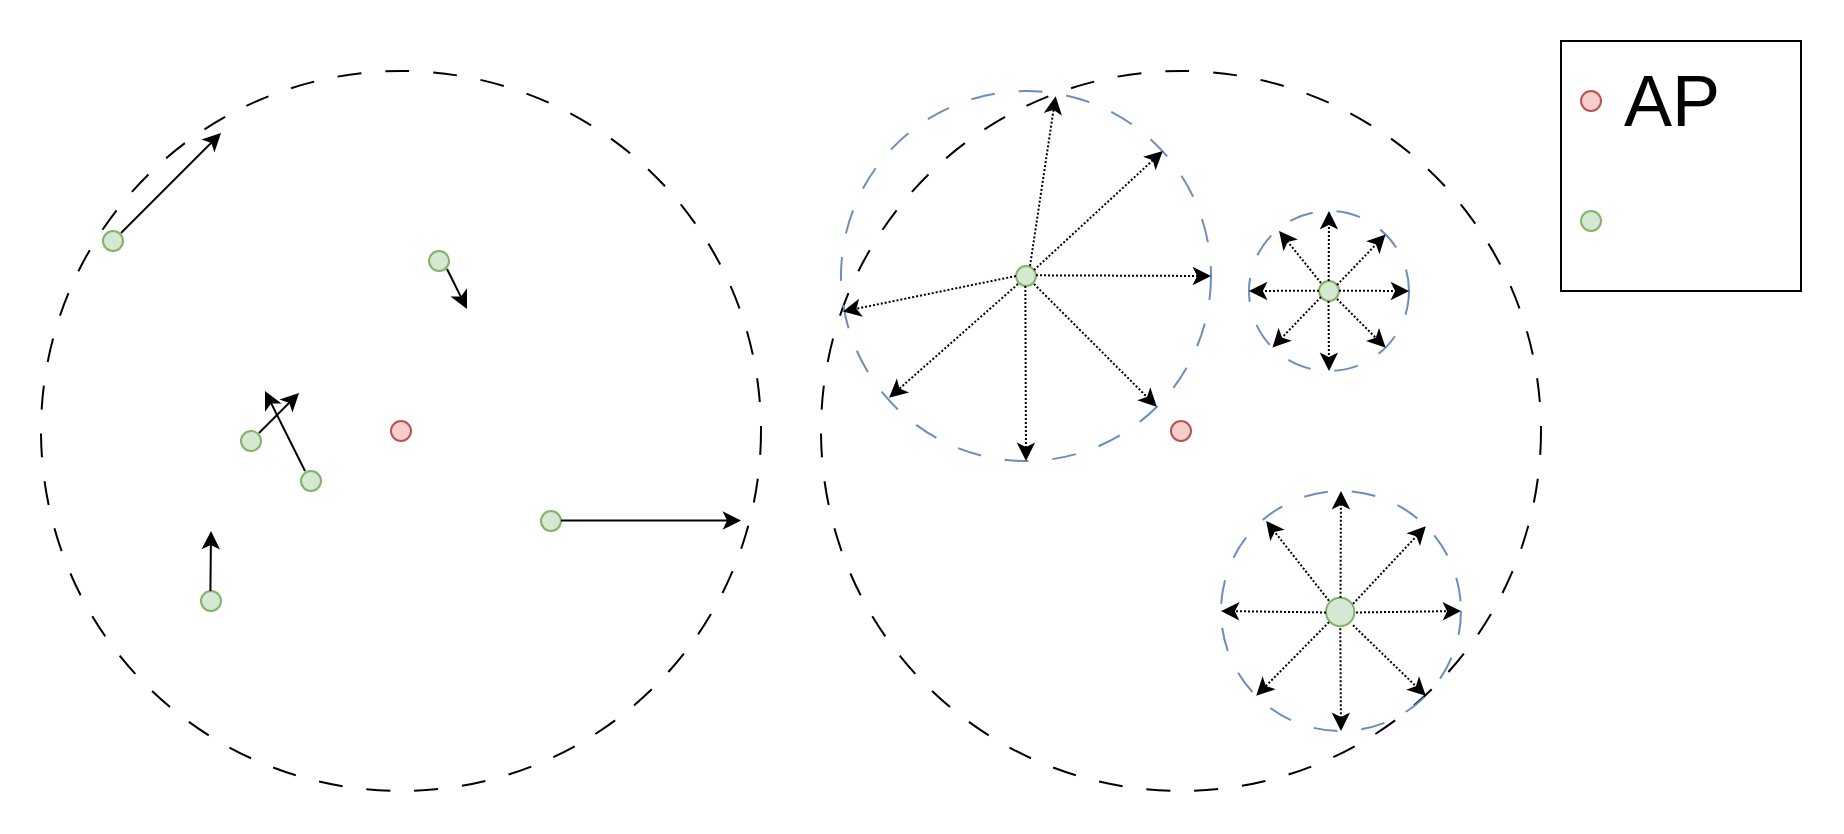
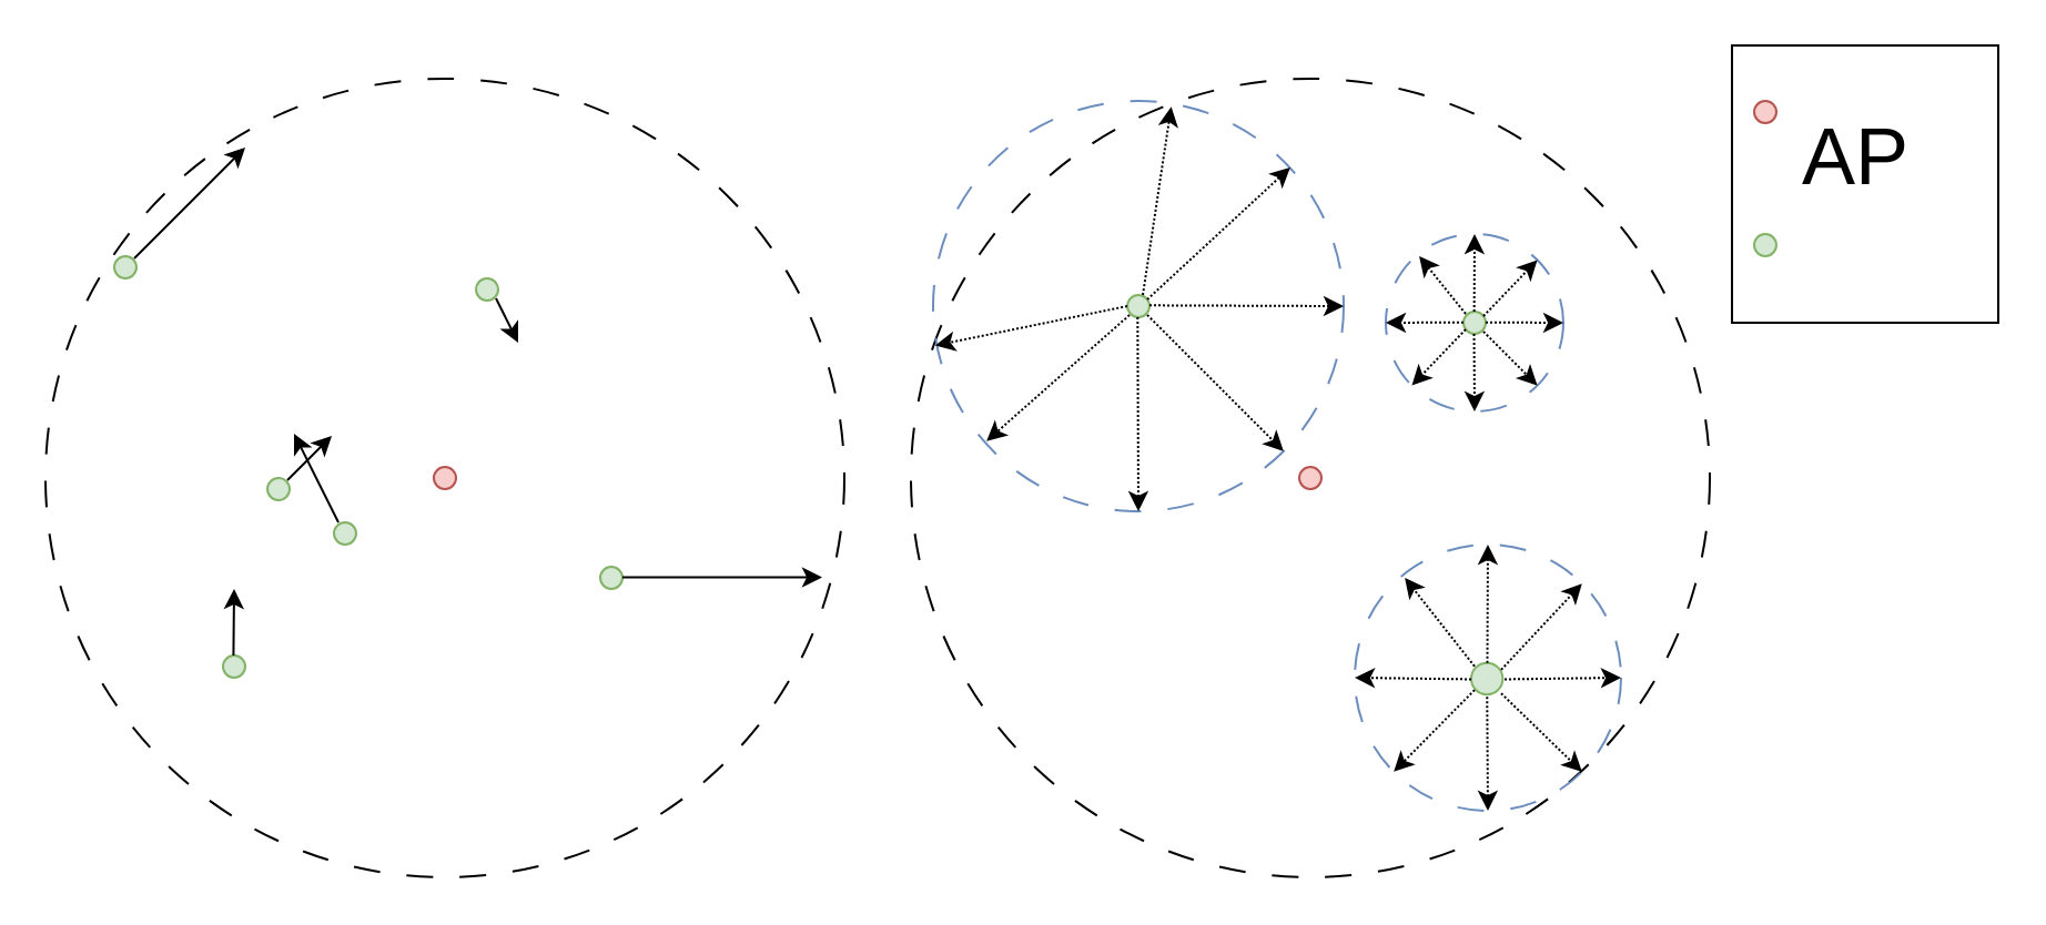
  <mxCell id="0" />
  <mxCell id="1" parent="0" />
  <mxCell id="2" value="" style="ellipse;whiteSpace=wrap;html=1;aspect=fixed;fillColor=none;dashed=1;dashPattern=12 12;movable=1;resizable=1;rotatable=1;deletable=1;editable=1;connectable=1;" parent="1" vertex="1"><mxGeometry x="410" y="35" width="360" height="360" as="geometry" /></mxCell>
  <mxCell id="3" value="" style="ellipse;whiteSpace=wrap;html=1;aspect=fixed;fillColor=#f8cecc;strokeColor=#b85450;" parent="1" vertex="1"><mxGeometry x="585" y="210" width="10" height="10" as="geometry" /></mxCell>
  <mxCell id="4" value="" style="group" parent="1" vertex="1" connectable="0"><mxGeometry x="624" y="105" width="80" height="80" as="geometry" /></mxCell>
  <mxCell id="5" value="" style="ellipse;whiteSpace=wrap;html=1;aspect=fixed;fillColor=#d5e8d4;strokeColor=#82b366;" parent="4" vertex="1"><mxGeometry x="35" y="35" width="10" height="10" as="geometry" /></mxCell>
  <mxCell id="6" value="" style="ellipse;whiteSpace=wrap;html=1;aspect=fixed;fillColor=none;dashed=1;dashPattern=12 12;strokeColor=#6c8ebf;" parent="4" vertex="1"><mxGeometry width="80" height="80" as="geometry" /></mxCell>
  <mxCell id="7" value="" style="endArrow=classic;html=1;rounded=0;entryX=1;entryY=1;entryDx=0;entryDy=0;dashed=1;dashPattern=1 1;" parent="4" target="6" edge="1"><mxGeometry width="50" height="50" relative="1" as="geometry"><mxPoint x="44" y="44" as="sourcePoint" /><mxPoint x="54" y="64" as="targetPoint" /></mxGeometry></mxCell>
  <mxCell id="8" value="" style="endArrow=classic;html=1;rounded=0;entryX=0.5;entryY=1;entryDx=0;entryDy=0;dashed=1;dashPattern=1 1;" parent="4" target="6" edge="1"><mxGeometry width="50" height="50" relative="1" as="geometry"><mxPoint x="39.76" y="45" as="sourcePoint" /><mxPoint x="39.76" y="74.28" as="targetPoint" /></mxGeometry></mxCell>
  <mxCell id="9" value="" style="endArrow=classic;html=1;rounded=0;entryX=1;entryY=0.5;entryDx=0;entryDy=0;dashed=1;dashPattern=1 1;" parent="4" target="6" edge="1"><mxGeometry width="50" height="50" relative="1" as="geometry"><mxPoint x="45" y="39.83" as="sourcePoint" /><mxPoint x="75" y="39.83" as="targetPoint" /></mxGeometry></mxCell>
  <mxCell id="10" value="" style="endArrow=classic;html=1;rounded=0;dashed=1;dashPattern=1 1;" parent="4" target="6" edge="1"><mxGeometry width="50" height="50" relative="1" as="geometry"><mxPoint x="39.83" y="35.0" as="sourcePoint" /><mxPoint x="39.83" y="10.17" as="targetPoint" /></mxGeometry></mxCell>
  <mxCell id="11" value="" style="endArrow=classic;html=1;rounded=0;entryX=0;entryY=0.5;entryDx=0;entryDy=0;dashed=1;dashPattern=1 1;" parent="4" target="6" edge="1"><mxGeometry width="50" height="50" relative="1" as="geometry"><mxPoint x="35" y="39.83" as="sourcePoint" /><mxPoint x="-5" y="39.83" as="targetPoint" /></mxGeometry></mxCell>
  <mxCell id="12" value="" style="endArrow=classic;html=1;rounded=0;entryX=0;entryY=1;entryDx=0;entryDy=0;dashed=1;dashPattern=1 1;" parent="4" target="6" edge="1"><mxGeometry width="50" height="50" relative="1" as="geometry"><mxPoint x="36" y="43" as="sourcePoint" /><mxPoint x="6" y="73.17" as="targetPoint" /></mxGeometry></mxCell>
  <mxCell id="13" value="" style="endArrow=classic;html=1;rounded=0;entryX=1;entryY=0;entryDx=0;entryDy=0;dashed=1;dashPattern=1 1;" parent="4" target="6" edge="1"><mxGeometry width="50" height="50" relative="1" as="geometry"><mxPoint x="44" y="37" as="sourcePoint" /><mxPoint x="74" y="17" as="targetPoint" /></mxGeometry></mxCell>
  <mxCell id="14" value="" style="endArrow=classic;html=1;rounded=0;entryX=0.188;entryY=0.125;entryDx=0;entryDy=0;entryPerimeter=0;dashed=1;dashPattern=1 1;" parent="4" target="6" edge="1"><mxGeometry width="50" height="50" relative="1" as="geometry"><mxPoint x="36" y="36" as="sourcePoint" /><mxPoint x="16" y="11" as="targetPoint" /></mxGeometry></mxCell>
  <mxCell id="15" value="" style="group" parent="1" vertex="1" connectable="0"><mxGeometry x="610" y="245" width="120" height="122" as="geometry" /></mxCell>
  <mxCell id="16" value="" style="ellipse;whiteSpace=wrap;html=1;aspect=fixed;fillColor=#d5e8d4;strokeColor=#82b366;" parent="15" vertex="1"><mxGeometry x="52.5" y="53.375" width="14.186" height="14.186" as="geometry" /></mxCell>
  <mxCell id="17" value="" style="ellipse;whiteSpace=wrap;html=1;aspect=fixed;fillColor=none;dashed=1;dashPattern=12 12;strokeColor=#6c8ebf;" parent="15" vertex="1"><mxGeometry width="120" height="120" as="geometry" /></mxCell>
  <mxCell id="18" value="" style="endArrow=classic;html=1;rounded=0;entryX=1;entryY=1;entryDx=0;entryDy=0;dashed=1;dashPattern=1 1;" parent="15" target="17" edge="1"><mxGeometry width="50" height="50" relative="1" as="geometry"><mxPoint x="66" y="67.1" as="sourcePoint" /><mxPoint x="81" y="97.6" as="targetPoint" /></mxGeometry></mxCell>
  <mxCell id="19" value="" style="endArrow=classic;html=1;rounded=0;entryX=0.5;entryY=1;entryDx=0;entryDy=0;dashed=1;dashPattern=1 1;" parent="15" target="17" edge="1"><mxGeometry width="50" height="50" relative="1" as="geometry"><mxPoint x="59.64" y="68.625" as="sourcePoint" /><mxPoint x="59.64" y="113.277" as="targetPoint" /></mxGeometry></mxCell>
  <mxCell id="20" value="" style="endArrow=classic;html=1;rounded=0;entryX=1;entryY=0.5;entryDx=0;entryDy=0;dashed=1;dashPattern=1 1;" parent="15" target="17" edge="1"><mxGeometry width="50" height="50" relative="1" as="geometry"><mxPoint x="67.5" y="60.741" as="sourcePoint" /><mxPoint x="112.5" y="60.741" as="targetPoint" /></mxGeometry></mxCell>
  <mxCell id="21" value="" style="endArrow=classic;html=1;rounded=0;dashed=1;dashPattern=1 1;entryX=0.5;entryY=0;entryDx=0;entryDy=0;" parent="15" target="17" edge="1"><mxGeometry width="50" height="50" relative="1" as="geometry"><mxPoint x="59.745" y="53.375" as="sourcePoint" /><mxPoint x="59.745" y="15.509" as="targetPoint" /></mxGeometry></mxCell>
  <mxCell id="22" value="" style="endArrow=classic;html=1;rounded=0;entryX=0;entryY=0.5;entryDx=0;entryDy=0;dashed=1;dashPattern=1 1;" parent="15" target="17" edge="1"><mxGeometry width="50" height="50" relative="1" as="geometry"><mxPoint x="52.5" y="60.741" as="sourcePoint" /><mxPoint x="-7.5" y="60.741" as="targetPoint" /></mxGeometry></mxCell>
  <mxCell id="23" value="" style="endArrow=classic;html=1;rounded=0;entryX=0;entryY=1;entryDx=0;entryDy=0;dashed=1;dashPattern=1 1;" parent="15" target="17" edge="1"><mxGeometry width="50" height="50" relative="1" as="geometry"><mxPoint x="54" y="65.575" as="sourcePoint" /><mxPoint x="9" y="111.584" as="targetPoint" /></mxGeometry></mxCell>
  <mxCell id="24" value="" style="endArrow=classic;html=1;rounded=0;entryX=1;entryY=0;entryDx=0;entryDy=0;dashed=1;dashPattern=1 1;" parent="15" target="17" edge="1"><mxGeometry width="50" height="50" relative="1" as="geometry"><mxPoint x="66" y="56.425" as="sourcePoint" /><mxPoint x="111" y="25.925" as="targetPoint" /></mxGeometry></mxCell>
  <mxCell id="25" value="" style="endArrow=classic;html=1;rounded=0;entryX=0.188;entryY=0.125;entryDx=0;entryDy=0;entryPerimeter=0;dashed=1;dashPattern=1 1;" parent="15" target="17" edge="1"><mxGeometry width="50" height="50" relative="1" as="geometry"><mxPoint x="54" y="54.9" as="sourcePoint" /><mxPoint x="24" y="16.775" as="targetPoint" /></mxGeometry></mxCell>
  <mxCell id="26" value="" style="ellipse;whiteSpace=wrap;html=1;aspect=fixed;dashed=1;dashPattern=12 12;fillColor=none;strokeColor=#6c8ebf;" parent="1" vertex="1"><mxGeometry x="420" y="45" width="185" height="185" as="geometry" /></mxCell>
  <mxCell id="27" value="" style="ellipse;whiteSpace=wrap;html=1;aspect=fixed;fillColor=#d5e8d4;strokeColor=#82b366;" parent="1" vertex="1"><mxGeometry x="507.5" y="132.5" width="10" height="10" as="geometry" /></mxCell>
  <mxCell id="28" value="" style="endArrow=classic;html=1;rounded=0;entryX=0.58;entryY=0.014;entryDx=0;entryDy=0;entryPerimeter=0;dashed=1;dashPattern=1 1;" parent="1" target="26" edge="1"><mxGeometry width="50" height="50" relative="1" as="geometry"><mxPoint x="514.5" y="132.5" as="sourcePoint" /><mxPoint x="527.5" y="52.5" as="targetPoint" /></mxGeometry></mxCell>
  <mxCell id="29" value="" style="endArrow=classic;html=1;rounded=0;entryX=0.005;entryY=0.596;entryDx=0;entryDy=0;entryPerimeter=0;dashed=1;dashPattern=1 1;" parent="1" target="26" edge="1"><mxGeometry width="50" height="50" relative="1" as="geometry"><mxPoint x="507.5" y="137.5" as="sourcePoint" /><mxPoint x="470.3" y="157.5" as="targetPoint" /></mxGeometry></mxCell>
  <mxCell id="30" value="" style="endArrow=classic;html=1;rounded=0;dashed=1;dashPattern=1 1;entryX=1;entryY=0.5;entryDx=0;entryDy=0;" edge="1" parent="1" target="26"><mxGeometry width="50" height="50" relative="1" as="geometry"><mxPoint x="517.5" y="137.16" as="sourcePoint" /><mxPoint x="591.5" y="137.66" as="targetPoint" /></mxGeometry></mxCell>
  <mxCell id="31" value="" style="endArrow=classic;html=1;rounded=0;dashed=1;dashPattern=1 1;entryX=0.5;entryY=1;entryDx=0;entryDy=0;" edge="1" parent="1" target="26"><mxGeometry width="50" height="50" relative="1" as="geometry"><mxPoint x="512.16" y="142.5" as="sourcePoint" /><mxPoint x="512.16" y="202.5" as="targetPoint" /></mxGeometry></mxCell>
  <mxCell id="32" value="" style="endArrow=classic;html=1;rounded=0;dashed=1;dashPattern=1 1;entryX=1;entryY=1;entryDx=0;entryDy=0;" edge="1" parent="1" target="26"><mxGeometry width="50" height="50" relative="1" as="geometry"><mxPoint x="516.5" y="141.5" as="sourcePoint" /><mxPoint x="566.5" y="191.5" as="targetPoint" /></mxGeometry></mxCell>
  <mxCell id="33" value="" style="endArrow=classic;html=1;rounded=0;dashed=1;dashPattern=1 1;entryX=0.13;entryY=0.829;entryDx=0;entryDy=0;entryPerimeter=0;" edge="1" parent="1" target="26"><mxGeometry width="50" height="50" relative="1" as="geometry"><mxPoint x="508.5" y="141.5" as="sourcePoint" /><mxPoint x="458.5" y="187.91" as="targetPoint" /></mxGeometry></mxCell>
  <mxCell id="34" value="" style="endArrow=classic;html=1;rounded=0;dashed=1;dashPattern=1 1;entryX=0.87;entryY=0.162;entryDx=0;entryDy=0;entryPerimeter=0;" edge="1" parent="1" target="26"><mxGeometry width="50" height="50" relative="1" as="geometry"><mxPoint x="516.5" y="134.5" as="sourcePoint" /><mxPoint x="579.123" y="76.386" as="targetPoint" /></mxGeometry></mxCell>
  <mxCell id="35" value="" style="ellipse;whiteSpace=wrap;html=1;aspect=fixed;fillColor=none;dashed=1;dashPattern=12 12;" vertex="1" parent="1"><mxGeometry x="20" y="35" width="360" height="360" as="geometry" /></mxCell>
  <mxCell id="36" value="" style="ellipse;whiteSpace=wrap;html=1;aspect=fixed;fillColor=#f8cecc;strokeColor=#b85450;" vertex="1" parent="1"><mxGeometry x="195" y="210" width="10" height="10" as="geometry" /></mxCell>
  <mxCell id="37" value="" style="ellipse;whiteSpace=wrap;html=1;aspect=fixed;fillColor=#d5e8d4;strokeColor=#82b366;" vertex="1" parent="1"><mxGeometry x="270" y="255" width="10" height="10" as="geometry" /></mxCell>
  <mxCell id="38" value="" style="ellipse;whiteSpace=wrap;html=1;aspect=fixed;fillColor=#d5e8d4;strokeColor=#82b366;" vertex="1" parent="1"><mxGeometry x="214" y="125" width="10" height="10" as="geometry" /></mxCell>
  <mxCell id="39" value="" style="ellipse;whiteSpace=wrap;html=1;aspect=fixed;fillColor=#d5e8d4;strokeColor=#82b366;" vertex="1" parent="1"><mxGeometry x="120" y="215" width="10" height="10" as="geometry" /></mxCell>
  <mxCell id="40" value="" style="ellipse;whiteSpace=wrap;html=1;aspect=fixed;fillColor=#d5e8d4;strokeColor=#82b366;" vertex="1" parent="1"><mxGeometry x="51" y="115" width="10" height="10" as="geometry" /></mxCell>
  <mxCell id="41" value="" style="endArrow=classic;html=1;rounded=0;" edge="1" parent="1"><mxGeometry width="50" height="50" relative="1" as="geometry"><mxPoint x="60" y="116" as="sourcePoint" /><mxPoint x="110" y="66" as="targetPoint" /></mxGeometry></mxCell>
  <mxCell id="42" value="" style="endArrow=classic;html=1;rounded=0;" edge="1" parent="1"><mxGeometry width="50" height="50" relative="1" as="geometry"><mxPoint x="223" y="134" as="sourcePoint" /><mxPoint x="233" y="154" as="targetPoint" /></mxGeometry></mxCell>
  <mxCell id="43" value="" style="endArrow=classic;html=1;rounded=0;" edge="1" parent="1"><mxGeometry width="50" height="50" relative="1" as="geometry"><mxPoint x="129" y="216" as="sourcePoint" /><mxPoint x="149" y="196" as="targetPoint" /></mxGeometry></mxCell>
  <mxCell id="44" value="" style="endArrow=classic;html=1;rounded=0;" edge="1" parent="1"><mxGeometry width="50" height="50" relative="1" as="geometry"><mxPoint x="280" y="259.76" as="sourcePoint" /><mxPoint x="370" y="259.76" as="targetPoint" /></mxGeometry></mxCell>
  <mxCell id="45" value="" style="ellipse;whiteSpace=wrap;html=1;aspect=fixed;fillColor=#d5e8d4;strokeColor=#82b366;" vertex="1" parent="1"><mxGeometry x="150" y="235" width="10" height="10" as="geometry" /></mxCell>
  <mxCell id="46" value="" style="ellipse;whiteSpace=wrap;html=1;aspect=fixed;fillColor=#d5e8d4;strokeColor=#82b366;" vertex="1" parent="1"><mxGeometry x="100" y="295" width="10" height="10" as="geometry" /></mxCell>
  <mxCell id="47" value="" style="endArrow=classic;html=1;rounded=0;" edge="1" parent="1"><mxGeometry width="50" height="50" relative="1" as="geometry"><mxPoint x="104.71" y="295" as="sourcePoint" /><mxPoint x="105" y="265" as="targetPoint" /></mxGeometry></mxCell>
  <mxCell id="48" value="" style="endArrow=classic;html=1;rounded=0;" edge="1" parent="1"><mxGeometry width="50" height="50" relative="1" as="geometry"><mxPoint x="152" y="235" as="sourcePoint" /><mxPoint x="132" y="195" as="targetPoint" /></mxGeometry></mxCell>
  <mxCell id="49" value="" style="ellipse;whiteSpace=wrap;html=1;aspect=fixed;fillColor=#f8cecc;strokeColor=#b85450;" vertex="1" parent="1"><mxGeometry x="790" y="45" width="10" height="10" as="geometry" /></mxCell>
  <mxCell id="50" value="" style="ellipse;whiteSpace=wrap;html=1;aspect=fixed;fillColor=#d5e8d4;strokeColor=#82b366;" vertex="1" parent="1"><mxGeometry x="790" y="105" width="10" height="10" as="geometry" /></mxCell>
- <mxCell id="51" value="&lt;font style=&quot;font-size: 36px;&quot;&gt;AP&lt;/font&gt;" style="text;html=1;strokeColor=none;fillColor=none;align=left;verticalAlign=middle;whiteSpace=wrap;rounded=0;" vertex="1" parent="1"><mxGeometry x="810" y="35" width="60" height="30" as="geometry" /></mxCell>
+ <mxCell id="51" value="&lt;font style=&quot;font-size: 36px;&quot;&gt;AP&lt;/font&gt;" style="text;html=1;strokeColor=none;fillColor=none;align=left;verticalAlign=middle;whiteSpace=wrap;rounded=0;" vertex="1" parent="1"><mxGeometry x="810" y="55" width="60" height="30" as="geometry" /></mxCell>
  <mxCell id="52" value="" style="rounded=0;whiteSpace=wrap;html=1;fontSize=36;fillColor=none;" vertex="1" parent="1"><mxGeometry x="780" y="20" width="120" height="125" as="geometry" /></mxCell>
